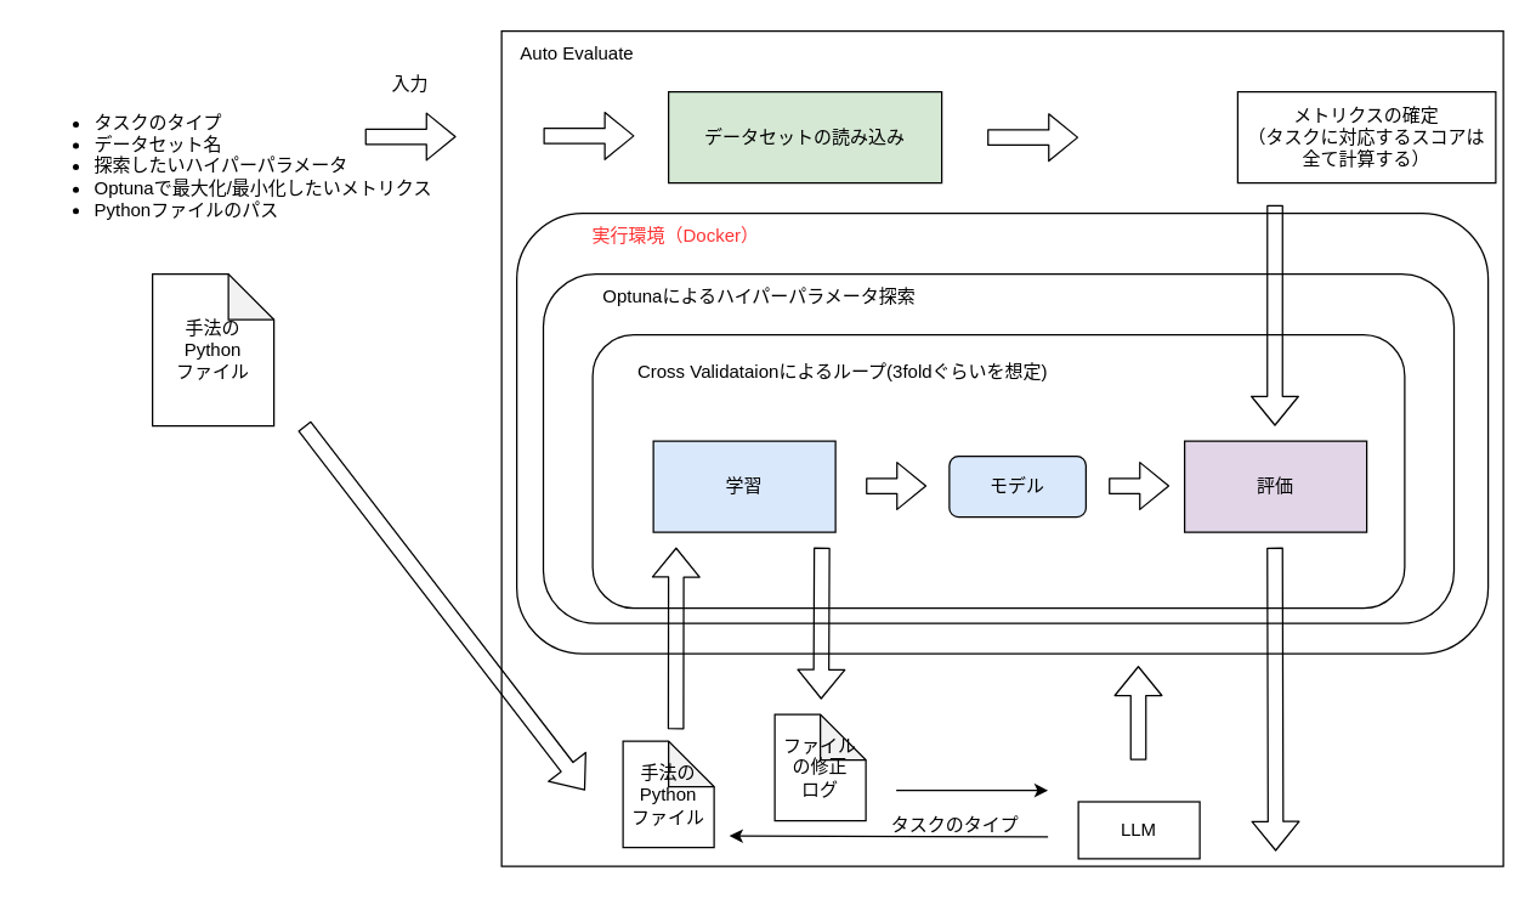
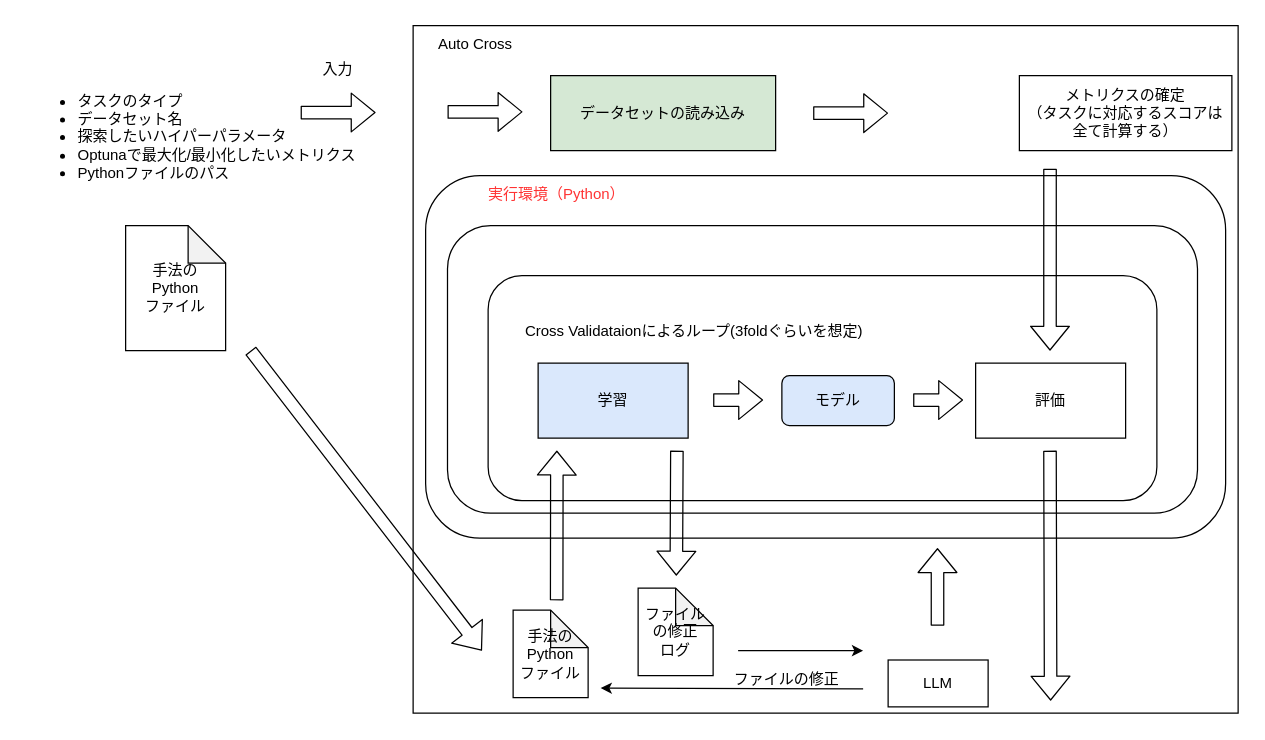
  <mxCell id="0" />
  <mxCell id="1" parent="0" />
  <mxCell id="2" value="" style="rounded=0;whiteSpace=wrap;html=1;" parent="1" vertex="1"><mxGeometry x="330" y="20" width="660" height="550" as="geometry" /></mxCell>
  <mxCell id="3" value="" style="rounded=1;whiteSpace=wrap;html=1;" parent="1" vertex="1"><mxGeometry x="340" y="140" width="640" height="290" as="geometry" /></mxCell>
  <mxCell id="4" value="" style="rounded=1;whiteSpace=wrap;html=1;" parent="1" vertex="1"><mxGeometry x="357.5" y="180" width="600" height="230" as="geometry" /></mxCell>
  <mxCell id="5" value="" style="rounded=1;whiteSpace=wrap;html=1;" parent="1" vertex="1"><mxGeometry x="390" y="220" width="535" height="180" as="geometry" /></mxCell>
  <mxCell id="6" value="手法の&lt;br&gt;Python&lt;br&gt;ファイル" style="shape=note;whiteSpace=wrap;html=1;backgroundOutline=1;darkOpacity=0.05;" parent="1" vertex="1"><mxGeometry x="100" y="180" width="80" height="100" as="geometry" /></mxCell>
  <mxCell id="7" value="&lt;ul&gt;&lt;li&gt;タスクのタイプ&lt;/li&gt;&lt;li&gt;データセット名&lt;/li&gt;&lt;li&gt;探索したいハイパーパラメータ&lt;/li&gt;&lt;li&gt;Optunaで最大化/最小化したいメトリクス&lt;/li&gt;&lt;li&gt;Pythonファイルのパス&lt;/li&gt;&lt;/ul&gt;" style="text;html=1;strokeColor=none;fillColor=none;align=left;verticalAlign=middle;whiteSpace=wrap;rounded=0;fontColor=#000000;" parent="1" vertex="1"><mxGeometry x="20" width="270" height="137.5" as="geometry" y="40" /></mxCell>
  <mxCell id="8" value="" style="shape=flexArrow;endArrow=classic;html=1;strokeColor=#000000;" parent="1" edge="1"><mxGeometry width="50" height="50" relative="1" as="geometry"><mxPoint x="200" y="280" as="sourcePoint" /><mxPoint x="385" y="520" as="targetPoint" /></mxGeometry></mxCell>
  <mxCell id="9" value="入力" style="text;html=1;strokeColor=none;fillColor=none;align=center;verticalAlign=middle;whiteSpace=wrap;rounded=0;fontColor=#000000;" parent="1" vertex="1"><mxGeometry x="240" width="60" height="30" as="geometry" y="40" /></mxCell>
  <mxCell id="10" value="学習" style="rounded=0;whiteSpace=wrap;html=1;fillColor=#dae8fc;" parent="1" vertex="1"><mxGeometry x="430" y="290" width="120" height="60" as="geometry" /></mxCell>
- <mxCell id="11" value="評価" style="rounded=0;whiteSpace=wrap;html=1;fillColor=#e1d5e7;" parent="1" vertex="1"><mxGeometry x="780" y="290" width="120" height="60" as="geometry" /></mxCell>
- <mxCell id="12" value="Auto Evaluate" style="text;html=1;strokeColor=none;fillColor=none;align=center;verticalAlign=middle;whiteSpace=wrap;rounded=0;" parent="1" vertex="1"><mxGeometry x="330" y="20" width="100" height="30" as="geometry" /></mxCell>
- <mxCell id="13" value="Optunaによるハイパーパラメータ探索" style="text;html=1;strokeColor=none;fillColor=none;align=center;verticalAlign=middle;whiteSpace=wrap;rounded=0;" parent="1" vertex="1"><mxGeometry x="375" y="180" width="250" height="30" as="geometry" /></mxCell>
- <mxCell id="14" value="Cross Validataionによるループ(3foldぐらいを想定)" style="text;html=1;strokeColor=none;fillColor=none;align=center;verticalAlign=middle;whiteSpace=wrap;rounded=0;" parent="1" vertex="1"><mxGeometry x="400" y="230" width="310" height="30" as="geometry" /></mxCell>
+ <mxCell id="11" value="評価" style="rounded=0;whiteSpace=wrap;html=1;" parent="1" vertex="1"><mxGeometry x="780" y="290" width="120" height="60" as="geometry" /></mxCell>
+ <mxCell id="12" value="Auto Cross" style="text;html=1;strokeColor=none;fillColor=none;align=center;verticalAlign=middle;whiteSpace=wrap;rounded=0;" parent="1" vertex="1"><mxGeometry x="330" y="20" width="100" height="30" as="geometry" /></mxCell>
+ <mxCell id="14" value="Cross Validataionによるループ(3foldぐらいを想定)" style="text;html=1;strokeColor=none;fillColor=none;align=center;verticalAlign=middle;whiteSpace=wrap;rounded=0;" parent="1" vertex="1"><mxGeometry x="400" y="250" width="310" height="30" as="geometry" /></mxCell>
  <mxCell id="15" value="" style="shape=flexArrow;endArrow=classic;html=1;" parent="1" edge="1"><mxGeometry width="50" height="50" relative="1" as="geometry"><mxPoint x="839.5" y="360" as="sourcePoint" /><mxPoint x="840" y="560" as="targetPoint" /></mxGeometry></mxCell>
  <mxCell id="16" value="データセットの読み込み" style="rounded=0;whiteSpace=wrap;html=1;fillColor=#d5e8d4;" parent="1" vertex="1"><mxGeometry x="440" y="60" width="180" height="60" as="geometry" /></mxCell>
  <mxCell id="17" value="" style="shape=flexArrow;endArrow=classic;html=1;" parent="1" edge="1"><mxGeometry width="50" height="50" relative="1" as="geometry"><mxPoint x="357.5" y="89" as="sourcePoint" /><mxPoint x="417.5" y="89" as="targetPoint" /></mxGeometry></mxCell>
  <mxCell id="18" value="" style="shape=flexArrow;endArrow=classic;html=1;" parent="1" edge="1"><mxGeometry width="50" height="50" relative="1" as="geometry"><mxPoint x="650" y="90" as="sourcePoint" /><mxPoint x="710" y="90" as="targetPoint" /></mxGeometry></mxCell>
  <mxCell id="19" value="メトリクスの確定&lt;br&gt;（タスクに対応するスコアは&lt;br&gt;全て計算する）" style="rounded=0;whiteSpace=wrap;html=1;" parent="1" vertex="1"><mxGeometry x="815" y="60" width="170" height="60" as="geometry" /></mxCell>
  <mxCell id="20" value="" style="shape=flexArrow;endArrow=classic;html=1;exitX=0.772;exitY=0.208;exitDx=0;exitDy=0;exitPerimeter=0;" parent="1" source="2" edge="1"><mxGeometry width="50" height="50" relative="1" as="geometry"><mxPoint x="840" y="160" as="sourcePoint" /><mxPoint x="839.5" y="280" as="targetPoint" /></mxGeometry></mxCell>
  <mxCell id="21" value="手法の&lt;br&gt;Python&lt;br&gt;ファイル" style="shape=note;whiteSpace=wrap;html=1;backgroundOutline=1;darkOpacity=0.05;" parent="1" vertex="1"><mxGeometry x="410" y="487.5" width="60" height="70" as="geometry" /></mxCell>
  <mxCell id="22" value="" style="shape=flexArrow;endArrow=classic;html=1;exitX=0.174;exitY=0.836;exitDx=0;exitDy=0;exitPerimeter=0;" parent="1" source="2" edge="1"><mxGeometry width="50" height="50" relative="1" as="geometry"><mxPoint x="444.5" y="440" as="sourcePoint" /><mxPoint x="445" y="360" as="targetPoint" /></mxGeometry></mxCell>
  <mxCell id="23" value="" style="shape=flexArrow;endArrow=classic;html=1;entryX=0.319;entryY=0.8;entryDx=0;entryDy=0;entryPerimeter=0;" parent="1" target="2" edge="1"><mxGeometry width="50" height="50" relative="1" as="geometry"><mxPoint x="541" y="360" as="sourcePoint" /><mxPoint x="540.5" y="440" as="targetPoint" /></mxGeometry></mxCell>
  <mxCell id="24" value="ファイルの修正&lt;br&gt;ログ" style="shape=note;whiteSpace=wrap;html=1;backgroundOutline=1;darkOpacity=0.05;" parent="1" vertex="1"><mxGeometry x="510" y="470" width="60" height="70" as="geometry" /></mxCell>
- <mxCell id="25" value="実行環境（Docker）" style="text;html=1;align=center;verticalAlign=middle;whiteSpace=wrap;rounded=0;fontColor=#FF3333;" parent="1" vertex="1"><mxGeometry x="360" y="140" width="170" height="30" as="geometry" /></mxCell>
+ <mxCell id="25" value="実行環境（Python）" style="text;html=1;align=center;verticalAlign=middle;whiteSpace=wrap;rounded=0;fontColor=#FF3333;" parent="1" vertex="1"><mxGeometry x="360" y="140" width="170" height="30" as="geometry" /></mxCell>
  <mxCell id="26" value="" style="endArrow=classic;html=1;" parent="1" edge="1"><mxGeometry width="50" height="50" relative="1" as="geometry"><mxPoint x="690" y="550.5" as="sourcePoint" /><mxPoint x="480" y="550" as="targetPoint" /></mxGeometry></mxCell>
  <mxCell id="27" value="" style="shape=flexArrow;endArrow=classic;html=1;" parent="1" edge="1"><mxGeometry width="50" height="50" relative="1" as="geometry"><mxPoint x="749.5" y="500" as="sourcePoint" /><mxPoint x="749.5" y="438" as="targetPoint" /></mxGeometry></mxCell>
  <mxCell id="28" value="" style="shape=flexArrow;endArrow=classic;html=1;" parent="1" edge="1"><mxGeometry width="50" height="50" relative="1" as="geometry"><mxPoint x="570" y="319.5" as="sourcePoint" /><mxPoint x="610" y="319.5" as="targetPoint" /></mxGeometry></mxCell>
  <mxCell id="29" value="" style="shape=flexArrow;endArrow=classic;html=1;" parent="1" edge="1"><mxGeometry width="50" height="50" relative="1" as="geometry"><mxPoint x="730" y="319.5" as="sourcePoint" /><mxPoint x="770" y="319.5" as="targetPoint" /></mxGeometry></mxCell>
  <mxCell id="30" value="モデル" style="rounded=1;whiteSpace=wrap;html=1;fillColor=#dae8fc;" parent="1" vertex="1"><mxGeometry x="625" y="300" width="90" height="40" as="geometry" /></mxCell>
  <mxCell id="31" value="" style="shape=flexArrow;endArrow=classic;html=1;fontColor=#000000;strokeColor=#000000;" parent="1" edge="1"><mxGeometry width="50" height="50" relative="1" as="geometry"><mxPoint x="240" y="89.5" as="sourcePoint" /><mxPoint x="300" y="89.5" as="targetPoint" /></mxGeometry></mxCell>
  <mxCell id="32" value="" style="endArrow=classic;html=1;" parent="1" edge="1"><mxGeometry width="50" height="50" relative="1" as="geometry"><mxPoint x="590" y="520" as="sourcePoint" /><mxPoint x="690" y="520" as="targetPoint" /></mxGeometry></mxCell>
  <mxCell id="33" value="LLM" style="rounded=0;whiteSpace=wrap;html=1;" parent="1" vertex="1"><mxGeometry x="710" y="527.5" width="80" height="37.5" as="geometry" /></mxCell>
- <mxCell id="34" value="&lt;div&gt;タスクのタイプ&lt;/div&gt;" style="text;html=1;strokeColor=none;fillColor=none;align=left;verticalAlign=middle;whiteSpace=wrap;rounded=0;" parent="1" vertex="1"><mxGeometry x="585" y="527.5" width="110" height="30" as="geometry" /></mxCell>
+ <mxCell id="34" value="&lt;div&gt;ファイルの修正&lt;/div&gt;" style="text;html=1;strokeColor=none;fillColor=none;align=left;verticalAlign=middle;whiteSpace=wrap;rounded=0;" parent="1" vertex="1"><mxGeometry x="585" y="527.5" width="110" height="30" as="geometry" /></mxCell>
